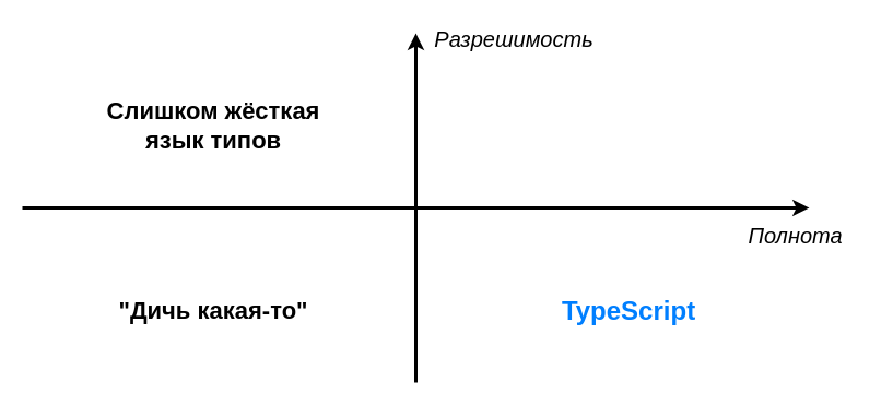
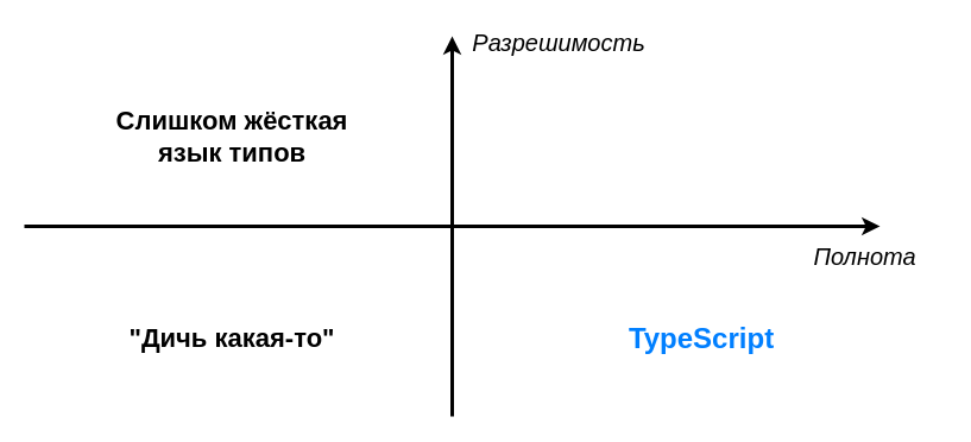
  <mxCell id="0" />
  <mxCell id="1" parent="0" />
  <mxCell id="2" value="" style="endArrow=classic;html=1;strokeWidth=3;" parent="1" edge="1"><mxGeometry width="50" height="50" relative="1" as="geometry"><mxPoint x="20" y="190" as="sourcePoint" /><mxPoint x="740" y="190" as="targetPoint" /></mxGeometry></mxCell>
  <mxCell id="3" value="" style="endArrow=classic;html=1;strokeWidth=3;" parent="1" edge="1"><mxGeometry width="50" height="50" relative="1" as="geometry"><mxPoint x="380" y="350" as="sourcePoint" /><mxPoint x="380" y="30" as="targetPoint" /></mxGeometry></mxCell>
  <mxCell id="4" value="Разрешимость" style="text;html=1;align=center;verticalAlign=middle;whiteSpace=wrap;rounded=0;fontStyle=2;fontSize=20;" parent="1" vertex="1"><mxGeometry x="390" y="20" width="160" height="30" as="geometry" /></mxCell>
  <mxCell id="5" value="Полнота" style="text;html=1;align=center;verticalAlign=middle;whiteSpace=wrap;rounded=0;fontStyle=2;fontSize=20;" parent="1" vertex="1"><mxGeometry x="660" y="200" width="135" height="30" as="geometry" /></mxCell>
  <mxCell id="6" value="Слишком жёсткая язык типов" style="text;html=1;align=center;verticalAlign=middle;whiteSpace=wrap;rounded=0;fontSize=22;fontStyle=1" parent="1" vertex="1"><mxGeometry x="90" y="80" width="210" height="70" as="geometry" /></mxCell>
  <mxCell id="7" value="&quot;Дичь какая-то&quot;" style="text;html=1;align=center;verticalAlign=middle;whiteSpace=wrap;rounded=0;fontSize=22;fontStyle=1" parent="1" vertex="1"><mxGeometry x="90" y="270" width="210" height="30" as="geometry" /></mxCell>
- <mxCell id="8" value="TypeScript" style="text;html=1;align=center;verticalAlign=middle;whiteSpace=wrap;rounded=0;fontSize=24;fontStyle=1;fontColor=#007FFF;" parent="1" vertex="1"><mxGeometry x="470" y="270" width="210" height="30" as="geometry" /></mxCell>
+ <mxCell id="8" value="TypeScript" style="text;html=1;align=center;verticalAlign=middle;whiteSpace=wrap;rounded=0;fontSize=24;fontStyle=1;fontColor=#007FFF;" parent="1" vertex="1"><mxGeometry x="485" y="270" width="210" height="30" as="geometry" /></mxCell>
